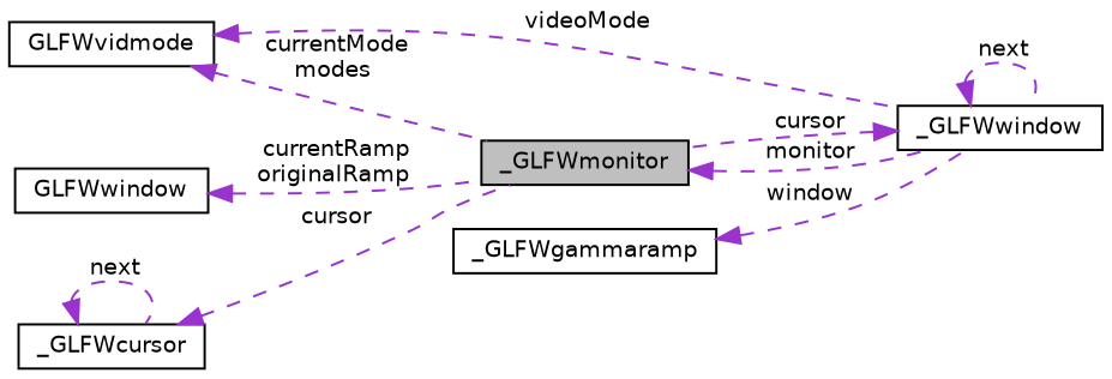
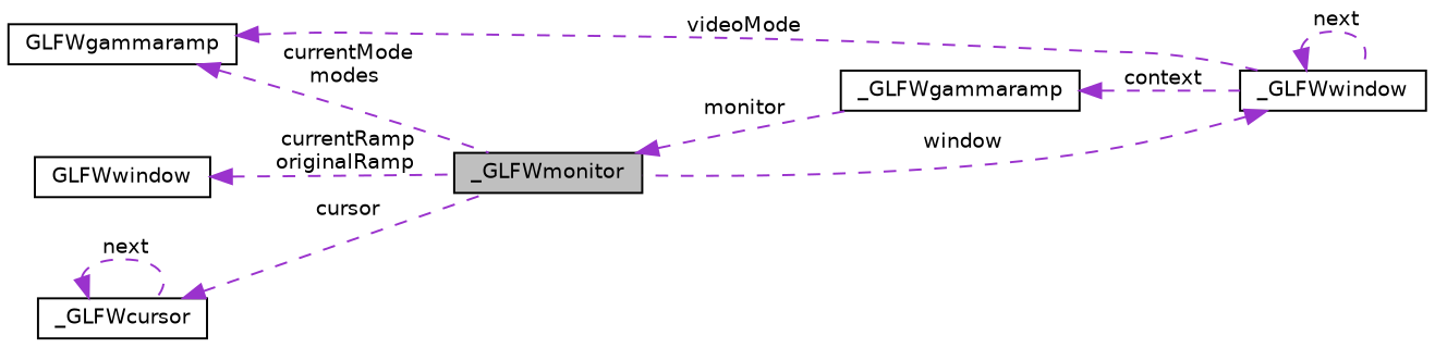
  digraph {
    rankdir=LR
    node [color=black fillcolor=white fontname=Helvetica fontsize=10 shape=record style=filled]
    edge [color=darkorchid3 dir=back fontname=Helvetica fontsize=10 labelfontname=Helvetica labelfontsize=10 style=dashed]
    n1 [fillcolor=grey75 fontcolor=black height=0.2 label=_GLFWmonitor width=0.4]
    n2 [height=0.2 label=_GLFWwindow width=0.4]
-   n3 [height=0.2 label=GLFWvidmode width=0.4]
+   n3 [height=0.2 label=GLFWgammaramp width=0.4]
    n4 [height=0.2 label=GLFWwindow width=0.4]
    n5 [height=0.2 label=_GLFWgammaramp width=0.4]
    n6 [height=0.2 label=_GLFWcursor width=0.4]
-   n1 -> n2 [label=" monitor"]
-   n2 -> n1 [label=" cursor"]
+   n1 -> n5 [label=" monitor"]
+   n2 -> n1 [label=" window"]
    n2 -> n2 [label=" next"]
    n3 -> n1 [label=" currentMode\nmodes"]
    n3 -> n2 [label=" videoMode"]
    n4 -> n1 [label=" currentRamp\noriginalRamp"]
-   n5 -> n2 [label=" window"]
+   n5 -> n2 [label=" context"]
    n6 -> n1 [label=" cursor"]
    n6 -> n6 [label=" next"]
  }
